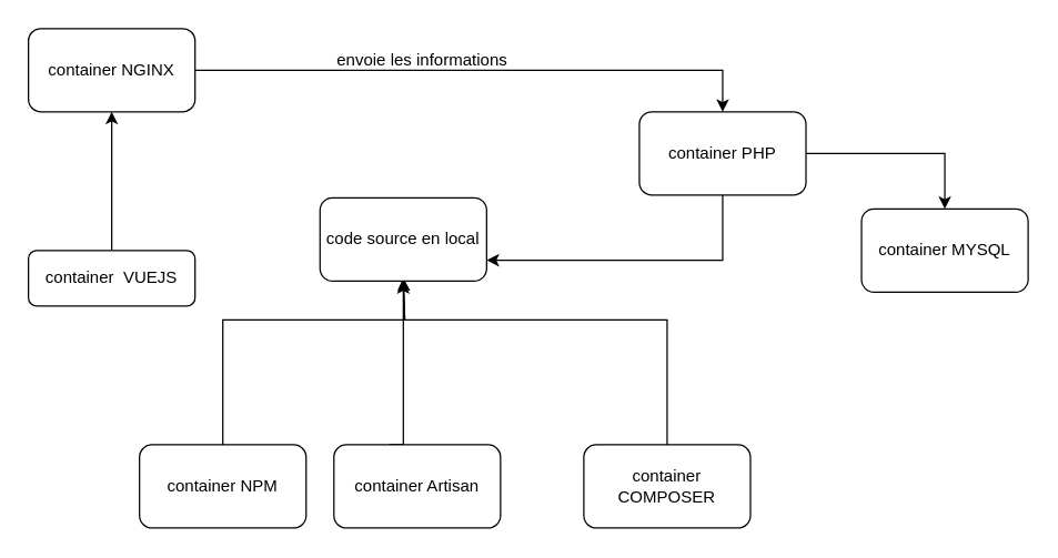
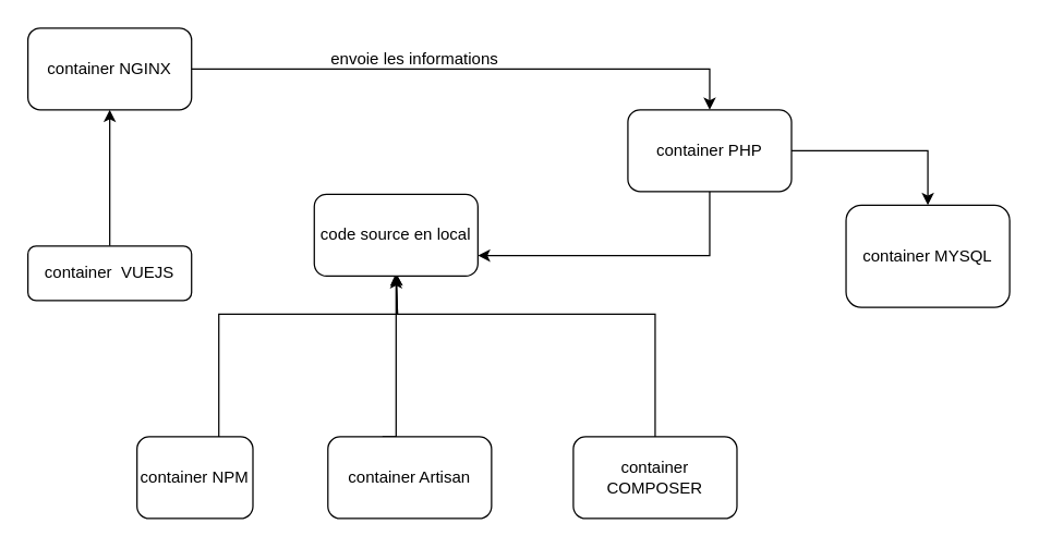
  <mxCell id="0" />
  <mxCell id="1" parent="0" />
  <mxCell id="2" style="edgeStyle=orthogonalEdgeStyle;rounded=0;orthogonalLoop=1;jettySize=auto;html=1;entryX=0.5;entryY=0;entryDx=0;entryDy=0;" edge="1" parent="1" source="3" target="6"><mxGeometry relative="1" as="geometry" /></mxCell>
  <mxCell id="3" value="container NGINX" style="rounded=1;whiteSpace=wrap;html=1;" vertex="1" parent="1"><mxGeometry x="20" y="20" width="120" height="60" as="geometry" /></mxCell>
  <mxCell id="4" style="edgeStyle=orthogonalEdgeStyle;rounded=0;orthogonalLoop=1;jettySize=auto;html=1;exitX=0.5;exitY=1;exitDx=0;exitDy=0;entryX=1;entryY=0.75;entryDx=0;entryDy=0;" edge="1" parent="1" source="6" target="16"><mxGeometry relative="1" as="geometry" /></mxCell>
  <mxCell id="5" style="edgeStyle=orthogonalEdgeStyle;rounded=0;orthogonalLoop=1;jettySize=auto;html=1;exitX=1;exitY=0.5;exitDx=0;exitDy=0;entryX=0.5;entryY=0;entryDx=0;entryDy=0;" edge="1" parent="1" source="6" target="15"><mxGeometry relative="1" as="geometry" /></mxCell>
  <mxCell id="6" value="container PHP" style="rounded=1;whiteSpace=wrap;html=1;" vertex="1" parent="1"><mxGeometry x="460" y="80" width="120" height="60" as="geometry" /></mxCell>
  <mxCell id="7" style="edgeStyle=orthogonalEdgeStyle;rounded=0;orthogonalLoop=1;jettySize=auto;html=1;entryX=0.5;entryY=1;entryDx=0;entryDy=0;" edge="1" parent="1" source="8" target="3"><mxGeometry relative="1" as="geometry" /></mxCell>
  <mxCell id="8" value="container&amp;nbsp; VUEJS" style="rounded=1;whiteSpace=wrap;html=1;" vertex="1" parent="1"><mxGeometry x="20" y="180" width="120" height="40" as="geometry" /></mxCell>
  <mxCell id="9" style="edgeStyle=orthogonalEdgeStyle;rounded=0;orthogonalLoop=1;jettySize=auto;html=1;" edge="1" parent="1" source="10"><mxGeometry relative="1" as="geometry"><mxPoint x="290" y="200" as="targetPoint" /><Array as="points"><mxPoint x="480" y="230" /><mxPoint x="291" y="230" /></Array></mxGeometry></mxCell>
  <mxCell id="10" value="container COMPOSER" style="rounded=1;whiteSpace=wrap;html=1;" vertex="1" parent="1"><mxGeometry x="420" y="320" width="120" height="60" as="geometry" /></mxCell>
  <mxCell id="11" style="edgeStyle=orthogonalEdgeStyle;rounded=0;orthogonalLoop=1;jettySize=auto;html=1;" edge="1" parent="1" source="12"><mxGeometry relative="1" as="geometry"><mxPoint x="290" y="200" as="targetPoint" /><Array as="points"><mxPoint x="160" y="230" /><mxPoint x="291" y="230" /></Array></mxGeometry></mxCell>
- <mxCell id="12" value="container NPM" style="rounded=1;whiteSpace=wrap;html=1;" vertex="1" parent="1"><mxGeometry x="100" y="320" width="120" height="60" as="geometry" /></mxCell>
+ <mxCell id="12" value="container NPM" style="rounded=1;whiteSpace=wrap;html=1;" vertex="1" parent="1"><mxGeometry x="100" y="320" width="85" height="60" as="geometry" /></mxCell>
  <mxCell id="13" style="edgeStyle=orthogonalEdgeStyle;rounded=0;orthogonalLoop=1;jettySize=auto;html=1;exitX=0.333;exitY=0;exitDx=0;exitDy=0;entryX=0.5;entryY=1;entryDx=0;entryDy=0;exitPerimeter=0;" edge="1" parent="1" source="14" target="16"><mxGeometry relative="1" as="geometry"><Array as="points"><mxPoint x="290" y="320" /></Array></mxGeometry></mxCell>
  <mxCell id="14" value="container Artisan" style="rounded=1;whiteSpace=wrap;html=1;" vertex="1" parent="1"><mxGeometry x="240" y="320" width="120" height="60" as="geometry" /></mxCell>
- <mxCell id="15" value="container MYSQL" style="rounded=1;whiteSpace=wrap;html=1;" vertex="1" parent="1"><mxGeometry x="620" y="150" width="120" height="60" as="geometry" /></mxCell>
+ <mxCell id="15" value="container MYSQL" style="rounded=1;whiteSpace=wrap;html=1;" vertex="1" parent="1"><mxGeometry x="620" y="150" width="120" height="75" as="geometry" /></mxCell>
  <mxCell id="16" value="code source en local" style="rounded=1;whiteSpace=wrap;html=1;" vertex="1" parent="1"><mxGeometry x="230" y="142" width="120" height="60" as="geometry" /></mxCell>
  <mxCell id="17" value="envoie les informations&amp;nbsp;" style="text;html=1;align=center;verticalAlign=middle;resizable=0;points=[];autosize=1;strokeColor=none;fillColor=none;" vertex="1" parent="1"><mxGeometry x="230" y="28" width="150" height="30" as="geometry" /></mxCell>
